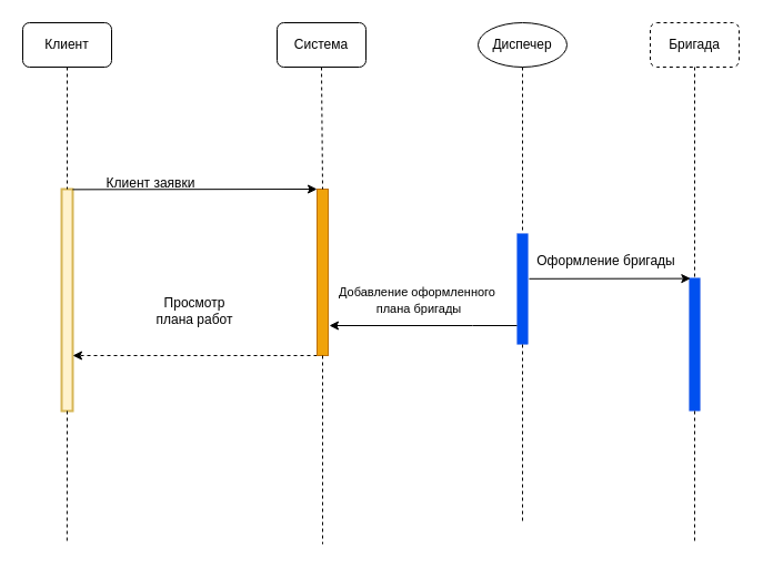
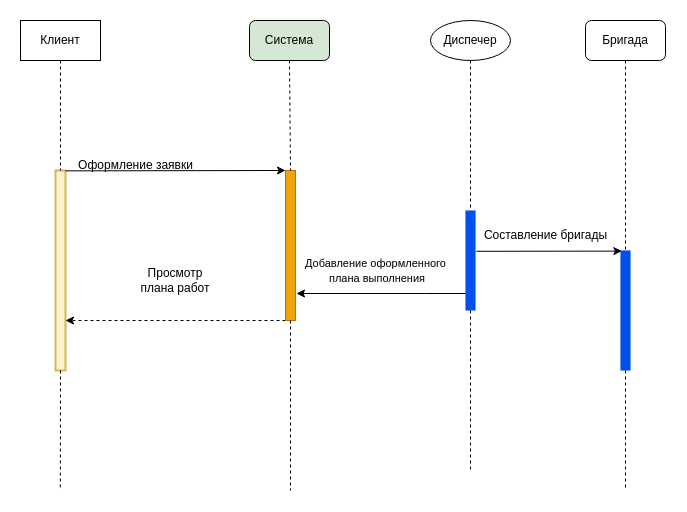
  <mxCell id="0" />
  <mxCell id="1" parent="0" />
  <mxCell id="2" value="" style="rounded=0;whiteSpace=wrap;html=1;fillColor=#fff2cc;strokeColor=#d6b656;strokeWidth=2;" parent="1" vertex="1"><mxGeometry x="55" y="170" width="10" height="200" as="geometry" /></mxCell>
  <mxCell id="3" value="Диспечер" style="ellipse;whiteSpace=wrap;html=1;strokeWidth=1;" parent="1" vertex="1"><mxGeometry x="430" y="20" width="80" height="40" as="geometry" /></mxCell>
  <mxCell id="4" value="&lt;span style=&quot;color: rgba(0, 0, 0, 0); font-family: monospace; font-size: 0px; text-align: start;&quot;&gt;%3CmxGraphModel%3E%3Croot%3E%3CmxCell%20id%3D%220%22%2F%3E%3CmxCell%20id%3D%221%22%20parent%3D%220%22%2F%3E%3CmxCell%20id%3D%222%22%20value%3D%221.2.%20%D0%9A%D0%BD%D0%B8%D0%B3%D0%B0%20%D0%B8%D0%B4%D0%B5%D1%82%20%D0%B1%D0%B8%D0%B1%D0%BB%D0%B8%D0%BE%D1%82%D0%B5%D0%BA%D0%B0%D1%80%D1%8E%22%20style%3D%22text%3Bhtml%3D1%3Balign%3Dcenter%3BverticalAlign%3Dmiddle%3Bresizable%3D0%3Bpoints%3D%5B%5D%3Bautosize%3D1%3BstrokeColor%3Dnone%3BfillColor%3Dnone%3B%22%20vertex%3D%221%22%20parent%3D%221%22%3E%3CmxGeometry%20x%3D%22375%22%20y%3D%22485%22%20width%3D%22190%22%20height%3D%2230%22%20as%3D%22geometry%22%2F%3E%3C%2FmxCell%3E%3C%2Froot%3E%3C%2FmxGraphModel%3E&lt;/span&gt;&lt;span style=&quot;color: rgba(0, 0, 0, 0); font-family: monospace; font-size: 0px; text-align: start;&quot;&gt;%3CmxGraphModel%3E%3Croot%3E%3CmxCell%20id%3D%220%22%2F%3E%3CmxCell%20id%3D%221%22%20parent%3D%220%22%2F%3E%3CmxCell%20id%3D%222%22%20value%3D%221.2.%20%D0%9A%D0%BD%D0%B8%D0%B3%D0%B0%20%D0%B8%D0%B4%D0%B5%D1%82%20%D0%B1%D0%B8%D0%B1%D0%BB%D0%B8%D0%BE%D1%82%D0%B5%D0%BA%D0%B0%D1%80%D1%8E%22%20style%3D%22text%3Bhtml%3D1%3Balign%3Dcenter%3BverticalAlign%3Dmiddle%3Bresizable%3D0%3Bpoints%3D%5B%5D%3Bautosize%3D1%3BstrokeColor%3Dnone%3BfillColor%3Dnone%3B%22%20vertex%3D%221%22%20parent%3D%221%22%3E%3CmxGeometry%20x%3D%22375%22%20y%3D%22485%22%20width%3D%22190%22%20height%3D%2230%22%20as%3D%22geometry%22%2F%3E%3C%2FmxCell%3E%3C%2Froot%3E%3C%2FmxGraphModel%3E&lt;/span&gt;" style="rounded=0;whiteSpace=wrap;html=1;fillColor=#0050ef;strokeColor=#001DBC;strokeWidth=0;fontColor=#ffffff;" parent="1" vertex="1"><mxGeometry x="465" y="210" width="10" height="100" as="geometry" /></mxCell>
  <mxCell id="5" style="edgeStyle=orthogonalEdgeStyle;rounded=0;orthogonalLoop=1;jettySize=auto;html=1;entryX=1;entryY=0.75;entryDx=0;entryDy=0;dashed=1;" edge="1" parent="1" source="6" target="2"><mxGeometry relative="1" as="geometry"><Array as="points"><mxPoint x="225" y="320" /><mxPoint x="225" y="320" /></Array></mxGeometry></mxCell>
  <mxCell id="6" value="" style="rounded=0;whiteSpace=wrap;html=1;fillColor=#f0a30a;strokeColor=#BD7000;strokeWidth=1;fontColor=#000000;" parent="1" vertex="1"><mxGeometry x="285" y="170" width="10" height="150" as="geometry" /></mxCell>
  <mxCell id="7" value="" style="endArrow=classic;html=1;rounded=0;entryX=0;entryY=0;entryDx=0;entryDy=0;exitX=-0.001;exitY=0.679;exitDx=0;exitDy=0;exitPerimeter=0;" parent="1" source="8" target="6" edge="1"><mxGeometry width="50" height="50" relative="1" as="geometry"><mxPoint x="135" y="250" as="sourcePoint" /><mxPoint x="395" y="280" as="targetPoint" /></mxGeometry></mxCell>
- <mxCell id="8" value="Клиент заявки" style="text;html=1;align=center;verticalAlign=middle;resizable=0;points=[];autosize=1;strokeColor=none;fillColor=none;" parent="1" vertex="1"><mxGeometry x="65" y="150" width="140" height="30" as="geometry" /></mxCell>
+ <mxCell id="8" value="Оформление заявки" style="text;html=1;align=center;verticalAlign=middle;resizable=0;points=[];autosize=1;strokeColor=none;fillColor=none;" parent="1" vertex="1"><mxGeometry x="65" y="150" width="140" height="30" as="geometry" /></mxCell>
  <mxCell id="9" value="" style="endArrow=none;dashed=1;html=1;rounded=0;exitX=0.5;exitY=1;exitDx=0;exitDy=0;entryX=0.5;entryY=0;entryDx=0;entryDy=0;" parent="1" source="14" target="6" edge="1"><mxGeometry width="50" height="50" relative="1" as="geometry"><mxPoint x="295" y="90" as="sourcePoint" /><mxPoint x="295" y="170" as="targetPoint" /></mxGeometry></mxCell>
- <mxCell id="10" value="Бригада" style="rounded=1;whiteSpace=wrap;html=1;strokeWidth=1;dashed=1;" parent="1" vertex="1"><mxGeometry x="585" y="20" width="80" height="40" as="geometry" /></mxCell>
+ <mxCell id="10" value="Бригада" style="rounded=1;whiteSpace=wrap;html=1;strokeWidth=1;" parent="1" vertex="1"><mxGeometry x="585" y="20" width="80" height="40" as="geometry" /></mxCell>
  <mxCell id="11" value="&lt;span style=&quot;color: rgba(0, 0, 0, 0); font-family: monospace; font-size: 0px; text-align: start;&quot;&gt;%3CmxGraphModel%3E%3Croot%3E%3CmxCell%20id%3D%220%22%2F%3E%3CmxCell%20id%3D%221%22%20parent%3D%220%22%2F%3E%3CmxCell%20id%3D%222%22%20value%3D%221.2.%20%D0%9A%D0%BD%D0%B8%D0%B3%D0%B0%20%D0%B8%D0%B4%D0%B5%D1%82%20%D0%B1%D0%B8%D0%B1%D0%BB%D0%B8%D0%BE%D1%82%D0%B5%D0%BA%D0%B0%D1%80%D1%8E%22%20style%3D%22text%3Bhtml%3D1%3Balign%3Dcenter%3BverticalAlign%3Dmiddle%3Bresizable%3D0%3Bpoints%3D%5B%5D%3Bautosize%3D1%3BstrokeColor%3Dnone%3BfillColor%3Dnone%3B%22%20vertex%3D%221%22%20parent%3D%221%22%3E%3CmxGeometry%20x%3D%22375%22%20y%3D%22485%22%20width%3D%22190%22%20height%3D%2230%22%20as%3D%22geometry%22%2F%3E%3C%2FmxCell%3E%3C%2Froot%3E%3C%2FmxGraphModel%3E&lt;/span&gt;&lt;span style=&quot;color: rgba(0, 0, 0, 0); font-family: monospace; font-size: 0px; text-align: start;&quot;&gt;%3CmxGraphModel%3E%3Croot%3E%3CmxCell%20id%3D%220%22%2F%3E%3CmxCell%20id%3D%221%22%20parent%3D%220%22%2F%3E%3CmxCell%20id%3D%222%22%20value%3D%221.2.%20%D0%9A%D0%BD%D0%B8%D0%B3%D0%B0%20%D0%B8%D0%B4%D0%B5%D1%82%20%D0%B1%D0%B8%D0%B1%D0%BB%D0%B8%D0%BE%D1%82%D0%B5%D0%BA%D0%B0%D1%80%D1%8E%22%20style%3D%22text%3Bhtml%3D1%3Balign%3Dcenter%3BverticalAlign%3Dmiddle%3Bresizable%3D0%3Bpoints%3D%5B%5D%3Bautosize%3D1%3BstrokeColor%3Dnone%3BfillColor%3Dnone%3B%22%20vertex%3D%221%22%20parent%3D%221%22%3E%3CmxGeometry%20x%3D%22375%22%20y%3D%22485%22%20width%3D%22190%22%20height%3D%2230%22%20as%3D%22geometry%22%2F%3E%3C%2FmxCell%3E%3C%2Froot%3E%3C%2FmxGraphModel%3E&lt;/span&gt;" style="rounded=0;whiteSpace=wrap;html=1;fillColor=#0050ef;strokeColor=#001DBC;strokeWidth=0;fontColor=#ffffff;" parent="1" vertex="1"><mxGeometry x="620" y="250" width="10" height="120" as="geometry" /></mxCell>
  <mxCell id="12" value="" style="endArrow=classic;html=1;rounded=0;entryX=1.009;entryY=1.02;entryDx=0;entryDy=0;exitX=1.093;exitY=0.408;exitDx=0;exitDy=0;exitPerimeter=0;entryPerimeter=0;" parent="1" source="4" target="13" edge="1"><mxGeometry width="50" height="50" relative="1" as="geometry"><mxPoint x="495" y="390" as="sourcePoint" /><mxPoint x="655" y="400" as="targetPoint" /></mxGeometry></mxCell>
- <mxCell id="13" value="Оформление бригады" style="text;html=1;align=center;verticalAlign=middle;resizable=0;points=[];autosize=1;strokeColor=none;fillColor=none;" parent="1" vertex="1"><mxGeometry x="470" y="220" width="150" height="30" as="geometry" /></mxCell>
- <mxCell id="14" value="Система" style="rounded=1;whiteSpace=wrap;html=1;strokeWidth=1;" parent="1" vertex="1"><mxGeometry x="249" y="20" width="80" height="40" as="geometry" /></mxCell>
- <mxCell id="15" value="Клиент" style="rounded=1;whiteSpace=wrap;html=1;strokeWidth=1;" parent="1" vertex="1"><mxGeometry x="20" y="20" width="80" height="40" as="geometry" /></mxCell>
+ <mxCell id="13" value="Составление бригады" style="text;html=1;align=center;verticalAlign=middle;resizable=0;points=[];autosize=1;strokeColor=none;fillColor=none;" parent="1" vertex="1"><mxGeometry x="470" y="220" width="150" height="30" as="geometry" /></mxCell>
+ <mxCell id="14" value="Система" style="rounded=1;whiteSpace=wrap;html=1;strokeWidth=1;fillColor=#d5e8d4;" parent="1" vertex="1"><mxGeometry x="249" y="20" width="80" height="40" as="geometry" /></mxCell>
+ <mxCell id="15" value="Клиент" style="whiteSpace=wrap;html=1;strokeWidth=1;rounded=0;" parent="1" vertex="1"><mxGeometry x="20" y="20" width="80" height="40" as="geometry" /></mxCell>
  <mxCell id="16" value="" style="endArrow=none;dashed=1;html=1;rounded=0;exitX=0.5;exitY=1;exitDx=0;exitDy=0;entryX=0.5;entryY=0;entryDx=0;entryDy=0;" parent="1" source="15" target="2" edge="1"><mxGeometry width="50" height="50" relative="1" as="geometry"><mxPoint x="59.41" y="60" as="sourcePoint" /><mxPoint x="60.41" y="170" as="targetPoint" /></mxGeometry></mxCell>
  <mxCell id="17" value="" style="endArrow=none;dashed=1;html=1;rounded=0;exitX=0.5;exitY=1;exitDx=0;exitDy=0;entryX=0.5;entryY=0;entryDx=0;entryDy=0;" parent="1" source="2" edge="1"><mxGeometry width="50" height="50" relative="1" as="geometry"><mxPoint x="59.86" y="380" as="sourcePoint" /><mxPoint x="59.86" y="490" as="targetPoint" /></mxGeometry></mxCell>
  <mxCell id="18" value="" style="endArrow=none;dashed=1;html=1;rounded=0;exitX=0.5;exitY=1;exitDx=0;exitDy=0;entryX=0.5;entryY=0;entryDx=0;entryDy=0;" parent="1" source="3" target="4" edge="1"><mxGeometry width="50" height="50" relative="1" as="geometry"><mxPoint x="470" y="70" as="sourcePoint" /><mxPoint x="471" y="180" as="targetPoint" /></mxGeometry></mxCell>
  <mxCell id="19" value="" style="endArrow=none;dashed=1;html=1;rounded=0;exitX=0.5;exitY=1;exitDx=0;exitDy=0;" parent="1" source="6" edge="1"><mxGeometry width="50" height="50" relative="1" as="geometry"><mxPoint x="285" y="379" as="sourcePoint" /><mxPoint x="290" y="490" as="targetPoint" /></mxGeometry></mxCell>
  <mxCell id="20" value="" style="endArrow=none;dashed=1;html=1;rounded=0;entryX=0.5;entryY=0;entryDx=0;entryDy=0;exitX=0.5;exitY=1;exitDx=0;exitDy=0;" parent="1" source="10" target="11" edge="1"><mxGeometry width="50" height="50" relative="1" as="geometry"><mxPoint x="645" y="80" as="sourcePoint" /><mxPoint x="650" y="230" as="targetPoint" /></mxGeometry></mxCell>
  <mxCell id="21" value="" style="endArrow=none;dashed=1;html=1;rounded=0;exitX=0.5;exitY=1;exitDx=0;exitDy=0;" parent="1" source="11" edge="1"><mxGeometry width="50" height="50" relative="1" as="geometry"><mxPoint x="620" y="400" as="sourcePoint" /><mxPoint x="625" y="490" as="targetPoint" /></mxGeometry></mxCell>
  <mxCell id="22" value="" style="endArrow=none;dashed=1;html=1;rounded=0;exitX=0.5;exitY=1;exitDx=0;exitDy=0;" parent="1" edge="1"><mxGeometry width="50" height="50" relative="1" as="geometry"><mxPoint x="470" y="310" as="sourcePoint" /><mxPoint x="470" y="469" as="targetPoint" /></mxGeometry></mxCell>
  <mxCell id="23" style="edgeStyle=orthogonalEdgeStyle;rounded=0;orthogonalLoop=1;jettySize=auto;html=1;entryX=1.1;entryY=0.82;entryDx=0;entryDy=0;entryPerimeter=0;" edge="1" parent="1" source="4" target="6"><mxGeometry relative="1" as="geometry"><Array as="points"><mxPoint x="425" y="293" /><mxPoint x="425" y="293" /></Array></mxGeometry></mxCell>
- <mxCell id="24" value="&lt;span style=&quot;font-size: 11px; text-wrap-mode: nowrap; background-color: rgb(255, 255, 255);&quot;&gt;Добавление оформленного&amp;nbsp;&lt;/span&gt;&lt;div&gt;&lt;span style=&quot;font-size: 11px; text-wrap-mode: nowrap; background-color: rgb(255, 255, 255);&quot;&gt;плана бригады&lt;/span&gt;&lt;/div&gt;" style="rounded=0;whiteSpace=wrap;html=1;fillColor=none;strokeColor=none;" vertex="1" parent="1"><mxGeometry x="299" y="220" width="156" height="100" as="geometry" /></mxCell>
+ <mxCell id="24" value="&lt;span style=&quot;font-size: 11px; text-wrap-mode: nowrap; background-color: rgb(255, 255, 255);&quot;&gt;Добавление оформленного&amp;nbsp;&lt;/span&gt;&lt;div&gt;&lt;span style=&quot;font-size: 11px; text-wrap-mode: nowrap; background-color: rgb(255, 255, 255);&quot;&gt;плана выполнения&lt;/span&gt;&lt;/div&gt;" style="rounded=0;whiteSpace=wrap;html=1;fillColor=none;strokeColor=none;" vertex="1" parent="1"><mxGeometry x="299" y="220" width="156" height="100" as="geometry" /></mxCell>
  <mxCell id="25" value="Просмотр&lt;div&gt;плана работ&lt;/div&gt;" style="rounded=0;whiteSpace=wrap;html=1;fillColor=none;strokeColor=none;" vertex="1" parent="1"><mxGeometry x="115" y="250" width="120" height="60" as="geometry" /></mxCell>
